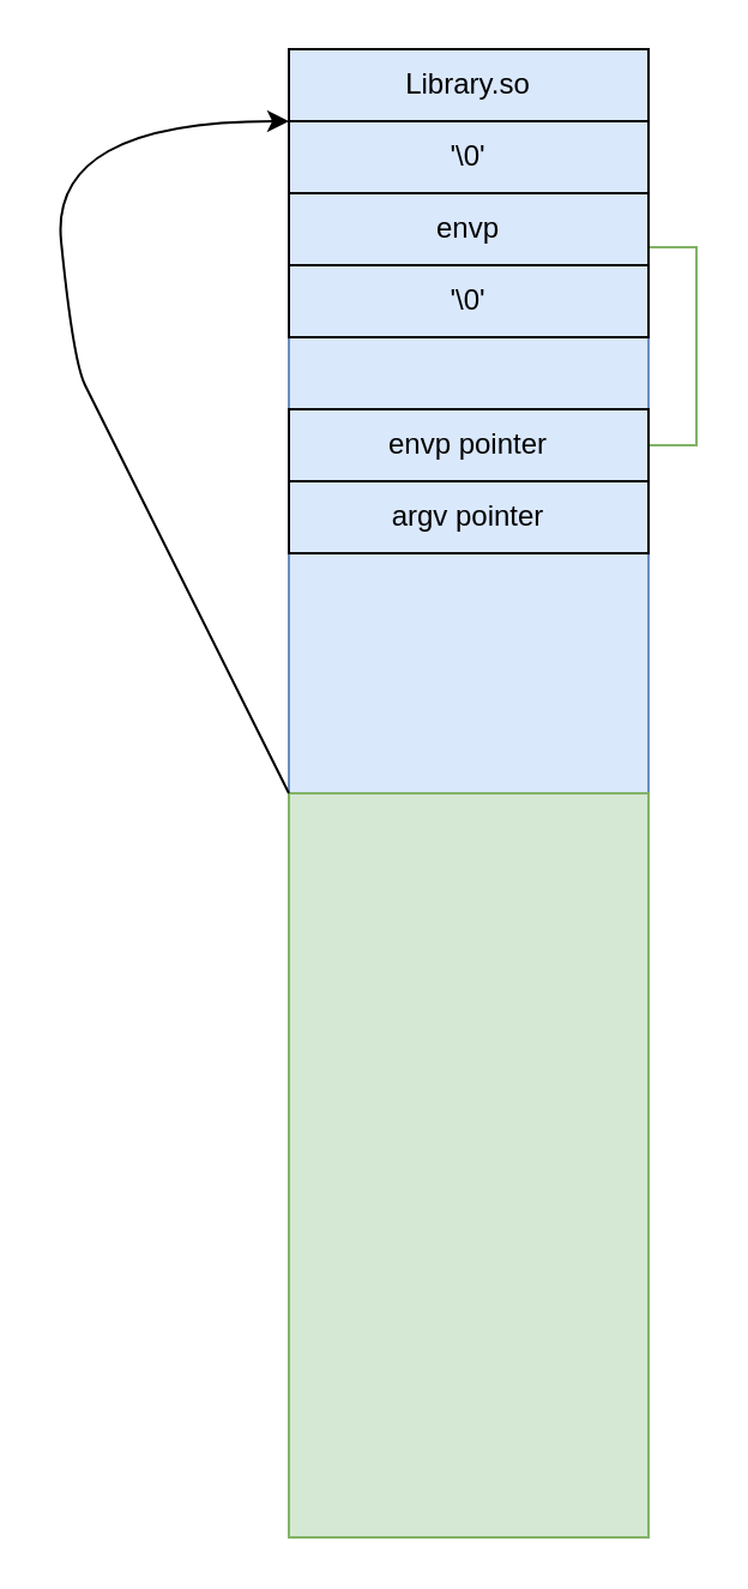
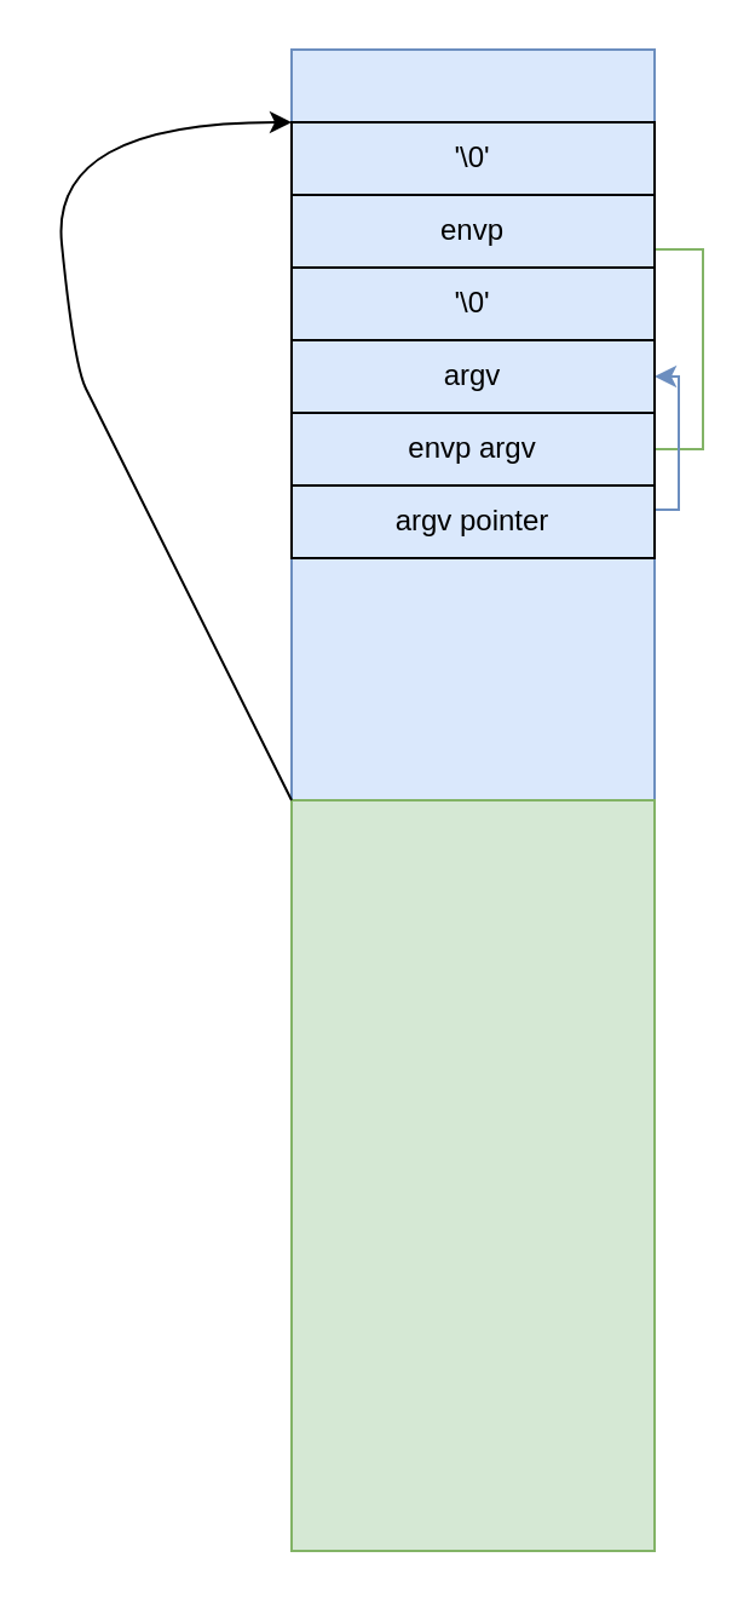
  <mxCell id="0" />
  <mxCell id="1" parent="0" />
  <mxCell id="2" value="" style="rounded=0;whiteSpace=wrap;html=1;fillColor=#dae8fc;strokeColor=#6c8ebf;" vertex="1" parent="1"><mxGeometry x="120" y="20" width="150" height="310" as="geometry" /></mxCell>
- <mxCell id="3" value="Library.so" style="text;html=1;strokeColor=default;fillColor=none;align=center;verticalAlign=middle;whiteSpace=wrap;rounded=0;labelBorderColor=none;" vertex="1" parent="1"><mxGeometry x="120" y="20" width="150" height="30" as="geometry" /></mxCell>
  <mxCell id="4" style="edgeStyle=orthogonalEdgeStyle;rounded=0;orthogonalLoop=1;jettySize=auto;html=1;exitX=1;exitY=0.5;exitDx=0;exitDy=0;entryX=1;entryY=0.75;entryDx=0;entryDy=0;fillColor=#d5e8d4;strokeColor=#82b366;endArrow=none;" edge="1" parent="1" source="5" target="11"><mxGeometry relative="1" as="geometry"><Array as="points"><mxPoint x="290" y="185" /><mxPoint x="290" y="103" /></Array></mxGeometry></mxCell>
- <mxCell id="5" value="envp pointer" style="text;html=1;strokeColor=default;fillColor=none;align=center;verticalAlign=middle;whiteSpace=wrap;rounded=0;labelBorderColor=none;" vertex="1" parent="1"><mxGeometry x="120" y="170" width="150" height="30" as="geometry" /></mxCell>
+ <mxCell id="5" value="envp argv" style="text;html=1;strokeColor=default;fillColor=none;align=center;verticalAlign=middle;whiteSpace=wrap;rounded=0;labelBorderColor=none;" vertex="1" parent="1"><mxGeometry x="120" y="170" width="150" height="30" as="geometry" /></mxCell>
+ <mxCell id="6" style="edgeStyle=orthogonalEdgeStyle;rounded=0;orthogonalLoop=1;jettySize=auto;html=1;exitX=1;exitY=0.25;exitDx=0;exitDy=0;entryX=1;entryY=0.5;entryDx=0;entryDy=0;fillColor=#dae8fc;strokeColor=#6c8ebf;" edge="1" parent="1" source="7" target="9"><mxGeometry relative="1" as="geometry"><Array as="points"><mxPoint x="270" y="210" /><mxPoint x="280" y="210" /><mxPoint x="280" y="155" /></Array></mxGeometry></mxCell>
  <mxCell id="7" value="argv pointer" style="text;html=1;strokeColor=default;fillColor=none;align=center;verticalAlign=middle;whiteSpace=wrap;rounded=0;labelBorderColor=none;" vertex="1" parent="1"><mxGeometry x="120" y="200" width="150" height="30" as="geometry" /></mxCell>
  <mxCell id="8" value="'\0'" style="text;html=1;strokeColor=default;fillColor=none;align=center;verticalAlign=middle;whiteSpace=wrap;rounded=0;labelBorderColor=none;" vertex="1" parent="1"><mxGeometry x="120" y="50" width="150" height="30" as="geometry" /></mxCell>
+ <mxCell id="9" value="argv" style="text;html=1;strokeColor=default;fillColor=none;align=center;verticalAlign=middle;whiteSpace=wrap;rounded=0;labelBorderColor=none;" vertex="1" parent="1"><mxGeometry x="120" y="140" width="150" height="30" as="geometry" /></mxCell>
  <mxCell id="10" value="'\0'" style="text;html=1;strokeColor=default;fillColor=none;align=center;verticalAlign=middle;whiteSpace=wrap;rounded=0;labelBorderColor=none;" vertex="1" parent="1"><mxGeometry x="120" y="110" width="150" height="30" as="geometry" /></mxCell>
  <mxCell id="11" value="envp" style="text;html=1;strokeColor=default;fillColor=none;align=center;verticalAlign=middle;whiteSpace=wrap;rounded=0;labelBorderColor=none;" vertex="1" parent="1"><mxGeometry x="120" y="80" width="150" height="30" as="geometry" /></mxCell>
  <mxCell id="12" value="" style="rounded=0;whiteSpace=wrap;html=1;fillColor=#d5e8d4;strokeColor=#82b366;" vertex="1" parent="1"><mxGeometry x="120" y="330" width="150" height="310" as="geometry" /></mxCell>
  <mxCell id="13" value="" style="curved=1;endArrow=classic;html=1;rounded=0;entryX=0;entryY=0;entryDx=0;entryDy=0;exitX=0;exitY=1;exitDx=0;exitDy=0;" edge="1" parent="1" source="2" target="8"><mxGeometry width="50" height="50" relative="1" as="geometry"><mxPoint x="20" y="100" as="sourcePoint" /><mxPoint x="70" y="50" as="targetPoint" /><Array as="points"><mxPoint x="50" y="190" /><mxPoint x="40" y="170" /><mxPoint x="30" y="150" /><mxPoint x="20" y="50" /></Array></mxGeometry></mxCell>
